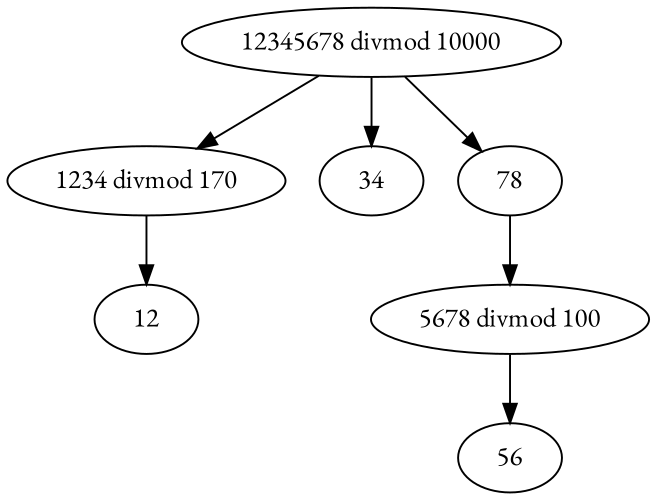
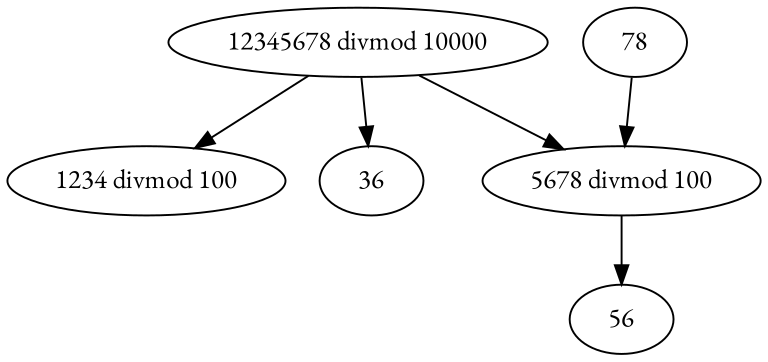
  strict digraph {
    fontname="EB Garamond"
    node [fontname="EB Garamond"]
    edge [fontname="EB Garamond"]
    "12345678 divmod 10000"
-   "1234 divmod 100" [label="1234 divmod 170"]
+   "1234 divmod 100"
    "5678 divmod 100"
-   34
-   12
+   34 [label=36]
    56
    78
    "12345678 divmod 10000" -> "1234 divmod 100"
-   "12345678 divmod 10000" -> 78
+   "12345678 divmod 10000" -> "5678 divmod 100"
    "12345678 divmod 10000" -> 34
-   "1234 divmod 100" -> 12
    "5678 divmod 100" -> 56
    78 -> "5678 divmod 100"
  }
